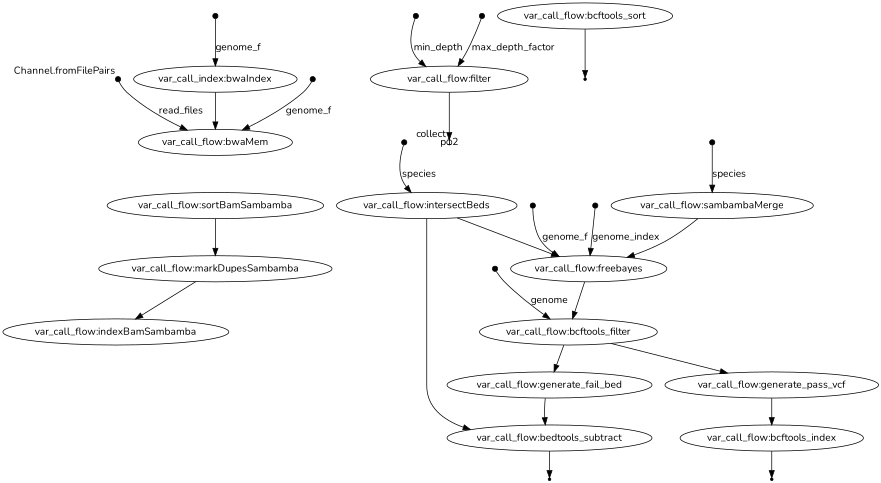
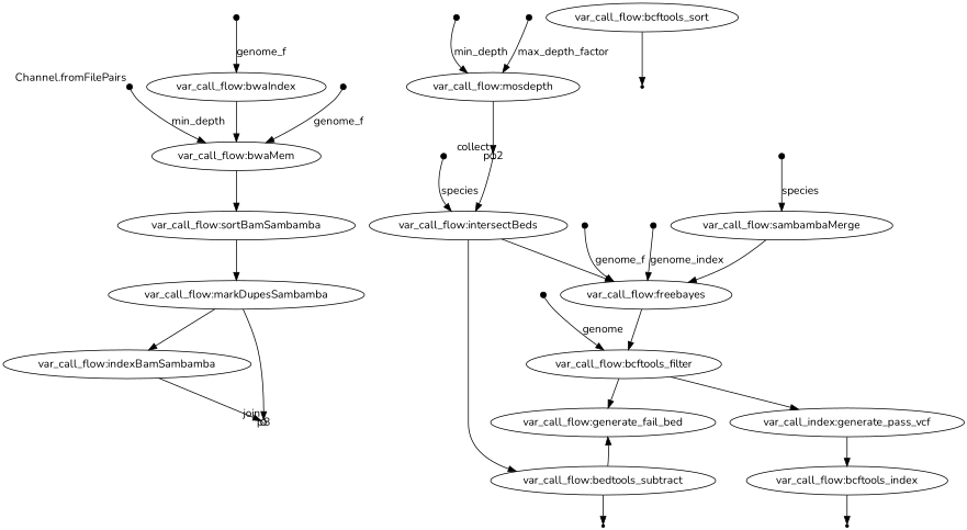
  digraph {
    fontname=Nunito
    node [fontname=Nunito]
    edge [fontname=Nunito]
    p0 [fixedsize=true shape=point width=0.1 xlabel="Channel.fromFilePairs"]
    n2 [label="var_call_flow:bwaMem"]
    n3 [label="var_call_flow:sortBamSambamba"]
    n4 [label="var_call_flow:markDupesSambamba"]
    p1 [fixedsize=true shape=point width=0.1]
-   n6 [label="var_call_index:bwaIndex"]
+   n6 [label="var_call_flow:bwaIndex"]
    p3 [fixedsize=true shape=point width=0.1]
    n8 [label="var_call_flow:indexBamSambamba"]
+   p8 [fixedsize=true shape=circle width=0.1 xlabel=join]
    n10 [label="var_call_flow:sambambaMerge"]
    n11 [label="var_call_flow:freebayes"]
-   n12 [label="var_call_flow:filter"]
+   n12 [label="var_call_flow:mosdepth"]
    p12 [fixedsize=true shape=circle width=0.1 xlabel=collect]
    n14 [label="var_call_flow:intersectBeds"]
    p9 [fixedsize=true shape=point width=0.1]
    p10 [fixedsize=true shape=point width=0.1]
    n17 [label="var_call_flow:bedtools_subtract"]
    p26 [shape=point]
    n19 [label="var_call_flow:bcftools_filter"]
    p13 [fixedsize=true shape=point width=0.1]
    n21 [label="var_call_flow:generate_fail_bed"]
-   n22 [label="var_call_flow:generate_pass_vcf"]
+   n22 [label="var_call_index:generate_pass_vcf"]
    p16 [fixedsize=true shape=point width=0.1]
    p18 [fixedsize=true shape=point width=0.1]
    p19 [fixedsize=true shape=point width=0.1]
    n26 [label="var_call_flow:bcftools_index"]
    p21 [fixedsize=true shape=point width=0.1]
    n28 [label="var_call_flow:bcftools_sort"]
    p28 [shape=point]
    p30 [shape=point]
-   p0 -> n2 [label=read_files]
+   p0 -> n2 [label=min_depth]
+   n2 -> n3
    n3 -> n4
    n4 -> n8
+   n4 -> p8
    p1 -> n6 [label=genome_f]
    n6 -> n2
    p3 -> n2 [label=genome_f]
+   n8 -> p8
    n10 -> n11
    n11 -> n19
    n12 -> p12
+   p12 -> n14
    n14 -> n11
    n14 -> n17
    p9 -> n12 [label=min_depth]
    p10 -> n12 [label=max_depth_factor]
    n17 -> p26
    n19 -> n21
    n19 -> n22
    p13 -> n14 [label=species]
-   n21 -> n17
+   n17 -> n21
    n22 -> n26
    p16 -> n10 [label=species]
    p18 -> n11 [label=genome_f]
    p19 -> n11 [label=genome_index]
    n26 -> p30
    p21 -> n19 [label=genome]
    n28 -> p28
  }
